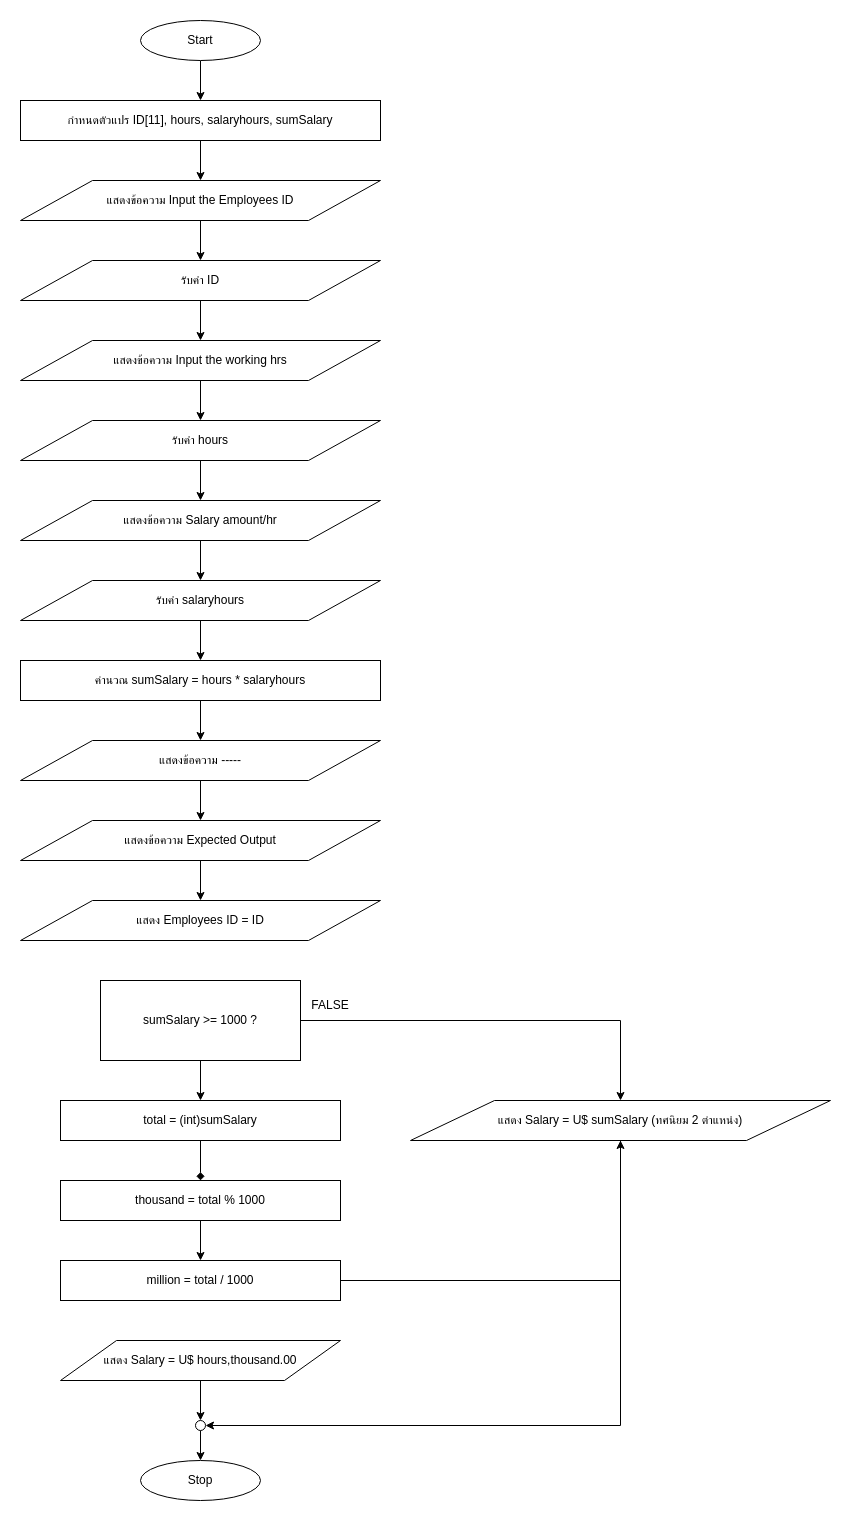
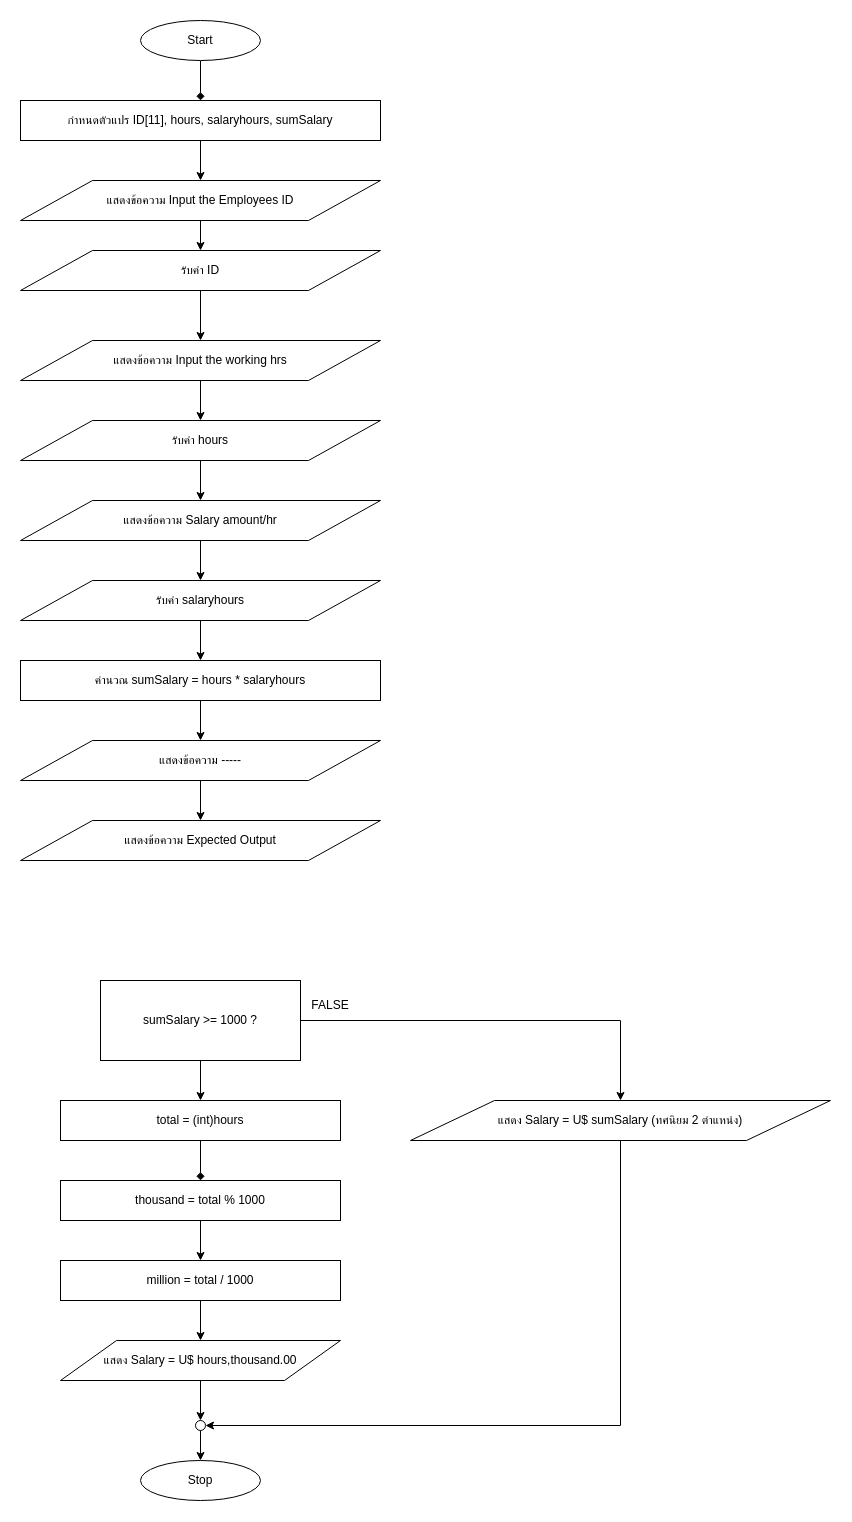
  <mxCell id="0" />
  <mxCell id="1" parent="0" />
- <mxCell id="2" value="" style="edgeStyle=orthogonalEdgeStyle;rounded=0;orthogonalLoop=1;jettySize=auto;html=1;" edge="1" parent="1" source="3" target="5"><mxGeometry relative="1" as="geometry" /></mxCell>
+ <mxCell id="2" value="" style="edgeStyle=orthogonalEdgeStyle;rounded=0;orthogonalLoop=1;jettySize=auto;html=1;endArrow=diamond;" edge="1" parent="1" source="3" target="5"><mxGeometry relative="1" as="geometry" /></mxCell>
  <mxCell id="3" value="Start" style="ellipse;whiteSpace=wrap;html=1;" vertex="1" parent="1"><mxGeometry x="140" width="120" height="40" as="geometry" y="20" /></mxCell>
  <mxCell id="4" value="" style="edgeStyle=orthogonalEdgeStyle;rounded=0;orthogonalLoop=1;jettySize=auto;html=1;" edge="1" parent="1" source="5" target="7"><mxGeometry relative="1" as="geometry" /></mxCell>
  <mxCell id="5" value="กำหนดตัวแปร ID[11], hours, salaryhours, sumSalary" style="shape=rectangle;whiteSpace=wrap;html=1;" vertex="1" parent="1"><mxGeometry x="20" y="100" width="360" height="40" as="geometry" /></mxCell>
  <mxCell id="6" value="" style="edgeStyle=orthogonalEdgeStyle;rounded=0;orthogonalLoop=1;jettySize=auto;html=1;" edge="1" parent="1" source="7" target="9"><mxGeometry relative="1" as="geometry" /></mxCell>
  <mxCell id="7" value="แสดงข้อความ Input the Employees ID" style="shape=parallelogram;whiteSpace=wrap;html=1;" vertex="1" parent="1"><mxGeometry x="20" y="180" width="360" height="40" as="geometry" /></mxCell>
  <mxCell id="8" value="" style="edgeStyle=orthogonalEdgeStyle;rounded=0;orthogonalLoop=1;jettySize=auto;html=1;" edge="1" parent="1" source="9" target="11"><mxGeometry relative="1" as="geometry" /></mxCell>
- <mxCell id="9" value="รับค่า ID" style="shape=parallelogram;whiteSpace=wrap;html=1;" vertex="1" parent="1"><mxGeometry x="20" y="260" width="360" height="40" as="geometry" /></mxCell>
+ <mxCell id="9" value="รับค่า ID" style="shape=parallelogram;whiteSpace=wrap;html=1;" vertex="1" parent="1"><mxGeometry x="20" y="250" width="360" height="40" as="geometry" /></mxCell>
  <mxCell id="10" value="" style="edgeStyle=orthogonalEdgeStyle;rounded=0;orthogonalLoop=1;jettySize=auto;html=1;" edge="1" parent="1" source="11" target="13"><mxGeometry relative="1" as="geometry" /></mxCell>
  <mxCell id="11" value="แสดงข้อความ Input the working hrs" style="shape=parallelogram;whiteSpace=wrap;html=1;" vertex="1" parent="1"><mxGeometry x="20" y="340" width="360" height="40" as="geometry" /></mxCell>
  <mxCell id="12" value="" style="edgeStyle=orthogonalEdgeStyle;rounded=0;orthogonalLoop=1;jettySize=auto;html=1;" edge="1" parent="1" source="13" target="15"><mxGeometry relative="1" as="geometry" /></mxCell>
  <mxCell id="13" value="รับค่า hours" style="shape=parallelogram;whiteSpace=wrap;html=1;" vertex="1" parent="1"><mxGeometry x="20" y="420" width="360" height="40" as="geometry" /></mxCell>
  <mxCell id="14" value="" style="edgeStyle=orthogonalEdgeStyle;rounded=0;orthogonalLoop=1;jettySize=auto;html=1;" edge="1" parent="1" source="15" target="17"><mxGeometry relative="1" as="geometry" /></mxCell>
  <mxCell id="15" value="แสดงข้อความ Salary amount/hr" style="shape=parallelogram;whiteSpace=wrap;html=1;" vertex="1" parent="1"><mxGeometry x="20" y="500" width="360" height="40" as="geometry" /></mxCell>
  <mxCell id="16" value="" style="edgeStyle=orthogonalEdgeStyle;rounded=0;orthogonalLoop=1;jettySize=auto;html=1;" edge="1" parent="1" source="17" target="19"><mxGeometry relative="1" as="geometry" /></mxCell>
  <mxCell id="17" value="รับค่า salaryhours" style="shape=parallelogram;whiteSpace=wrap;html=1;" vertex="1" parent="1"><mxGeometry x="20" y="580" width="360" height="40" as="geometry" /></mxCell>
  <mxCell id="18" value="" style="edgeStyle=orthogonalEdgeStyle;rounded=0;orthogonalLoop=1;jettySize=auto;html=1;" edge="1" parent="1" source="19" target="21"><mxGeometry relative="1" as="geometry" /></mxCell>
  <mxCell id="19" value="คำนวณ sumSalary = hours * salaryhours" style="shape=rectangle;whiteSpace=wrap;html=1;" vertex="1" parent="1"><mxGeometry x="20" y="660" width="360" height="40" as="geometry" /></mxCell>
  <mxCell id="20" value="" style="edgeStyle=orthogonalEdgeStyle;rounded=0;orthogonalLoop=1;jettySize=auto;html=1;" edge="1" parent="1" source="21" target="23"><mxGeometry relative="1" as="geometry" /></mxCell>
  <mxCell id="21" value="แสดงข้อความ -----" style="shape=parallelogram;whiteSpace=wrap;html=1;" vertex="1" parent="1"><mxGeometry x="20" y="740" width="360" height="40" as="geometry" /></mxCell>
- <mxCell id="22" value="" style="edgeStyle=orthogonalEdgeStyle;rounded=0;orthogonalLoop=1;jettySize=auto;html=1;" edge="1" parent="1" source="23" target="24"><mxGeometry relative="1" as="geometry" /></mxCell>
  <mxCell id="23" value="แสดงข้อความ Expected Output" style="shape=parallelogram;whiteSpace=wrap;html=1;" vertex="1" parent="1"><mxGeometry x="20" y="820" width="360" height="40" as="geometry" /></mxCell>
- <mxCell id="24" value="แสดง Employees ID = ID" style="shape=parallelogram;whiteSpace=wrap;html=1;" vertex="1" parent="1"><mxGeometry x="20" y="900" width="360" height="40" as="geometry" /></mxCell>
  <mxCell id="25" value="" style="edgeStyle=orthogonalEdgeStyle;rounded=0;orthogonalLoop=1;jettySize=auto;html=1;" edge="1" parent="1" source="27" target="29"><mxGeometry relative="1" as="geometry" /></mxCell>
  <mxCell id="26" value="" style="edgeStyle=orthogonalEdgeStyle;rounded=0;orthogonalLoop=1;jettySize=auto;html=1;" edge="1" parent="1" source="27" target="37"><mxGeometry relative="1" as="geometry" /></mxCell>
  <mxCell id="27" value="sumSalary &gt;= 1000 ?" style="whiteSpace=wrap;html=1;rounded=0;" vertex="1" parent="1"><mxGeometry x="100" y="980" width="200" height="80" as="geometry" /></mxCell>
  <mxCell id="28" value="" style="edgeStyle=orthogonalEdgeStyle;rounded=0;orthogonalLoop=1;jettySize=auto;html=1;endArrow=diamond;" edge="1" parent="1" source="29" target="31"><mxGeometry relative="1" as="geometry" /></mxCell>
- <mxCell id="29" value="total = (int)sumSalary" style="shape=rectangle;whiteSpace=wrap;html=1;" vertex="1" parent="1"><mxGeometry x="60" y="1100" width="280" height="40" as="geometry" /></mxCell>
+ <mxCell id="29" value="total = (int)hours" style="shape=rectangle;whiteSpace=wrap;html=1;" vertex="1" parent="1"><mxGeometry x="60" y="1100" width="280" height="40" as="geometry" /></mxCell>
  <mxCell id="30" value="" style="edgeStyle=orthogonalEdgeStyle;rounded=0;orthogonalLoop=1;jettySize=auto;html=1;" edge="1" parent="1" source="31" target="33"><mxGeometry relative="1" as="geometry" /></mxCell>
  <mxCell id="31" value="thousand = total % 1000" style="shape=rectangle;whiteSpace=wrap;html=1;" vertex="1" parent="1"><mxGeometry x="60" y="1180" width="280" height="40" as="geometry" /></mxCell>
- <mxCell id="32" value="" style="edgeStyle=orthogonalEdgeStyle;rounded=0;orthogonalLoop=1;jettySize=auto;html=1;" edge="1" parent="1" source="33" target="37"><mxGeometry relative="1" as="geometry" /></mxCell>
+ <mxCell id="32" value="" style="edgeStyle=orthogonalEdgeStyle;rounded=0;orthogonalLoop=1;jettySize=auto;html=1;" edge="1" parent="1" source="33" target="35"><mxGeometry relative="1" as="geometry" /></mxCell>
  <mxCell id="33" value="million = total / 1000" style="shape=rectangle;whiteSpace=wrap;html=1;" vertex="1" parent="1"><mxGeometry x="60" y="1260" width="280" height="40" as="geometry" /></mxCell>
  <mxCell id="34" value="" style="edgeStyle=orthogonalEdgeStyle;rounded=0;orthogonalLoop=1;jettySize=auto;html=1;" edge="1" parent="1" source="35" target="41"><mxGeometry relative="1" as="geometry" /></mxCell>
  <mxCell id="35" value="แสดง Salary = U$ hours,thousand.00" style="shape=parallelogram;whiteSpace=wrap;html=1;" vertex="1" parent="1"><mxGeometry x="60" y="1340" width="280" height="40" as="geometry" /></mxCell>
  <mxCell id="36" style="edgeStyle=orthogonalEdgeStyle;rounded=0;orthogonalLoop=1;jettySize=auto;html=1;entryX=1;entryY=0.5;entryDx=0;entryDy=0;" edge="1" parent="1" source="37" target="41"><mxGeometry relative="1" as="geometry"><Array as="points"><mxPoint x="620" y="1425" /></Array></mxGeometry></mxCell>
  <mxCell id="37" value="แสดง Salary = U$ sumSalary (ทศนิยม 2 ตำแหน่ง)" style="shape=parallelogram;whiteSpace=wrap;html=1;" vertex="1" parent="1"><mxGeometry x="410" y="1100" width="420" height="40" as="geometry" /></mxCell>
  <mxCell id="38" value="Stop" style="ellipse;whiteSpace=wrap;html=1;" vertex="1" parent="1"><mxGeometry x="140" y="1460" width="120" height="40" as="geometry" /></mxCell>
  <mxCell id="39" value="FALSE" style="text;html=1;align=center;verticalAlign=middle;whiteSpace=wrap;rounded=0;" vertex="1" parent="1"><mxGeometry x="300" y="990" width="60" height="30" as="geometry" /></mxCell>
  <mxCell id="40" value="" style="edgeStyle=orthogonalEdgeStyle;rounded=0;orthogonalLoop=1;jettySize=auto;html=1;" edge="1" parent="1" source="41" target="38"><mxGeometry relative="1" as="geometry" /></mxCell>
  <mxCell id="41" value="" style="ellipse;whiteSpace=wrap;html=1;aspect=fixed;" vertex="1" parent="1"><mxGeometry x="195" y="1420" width="10" height="10" as="geometry" /></mxCell>
